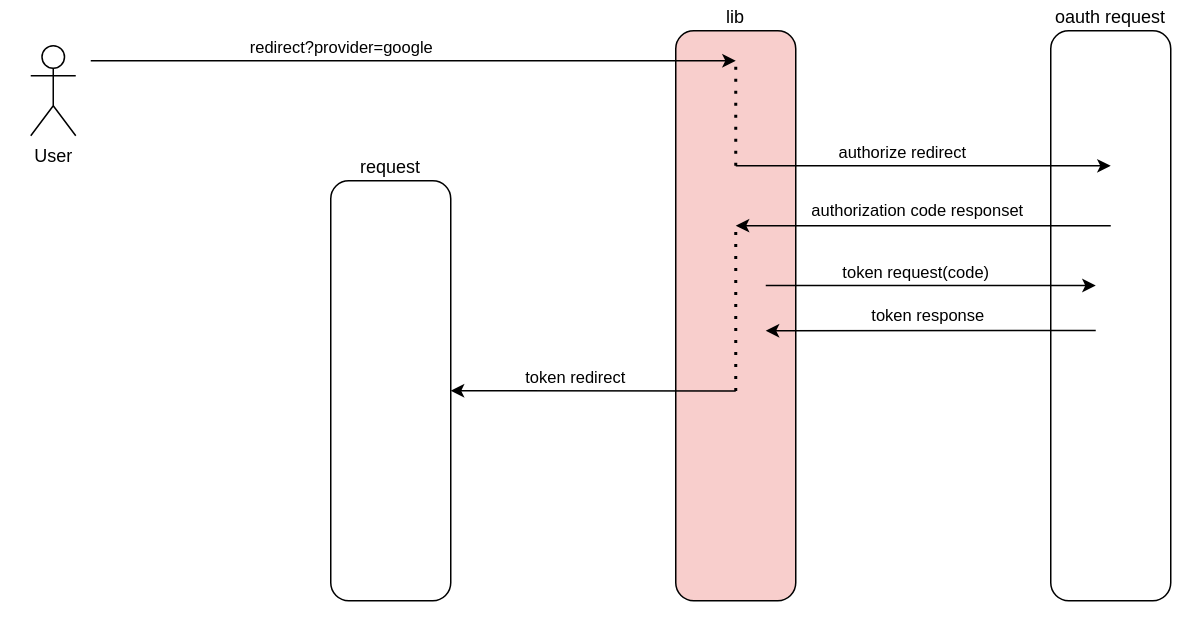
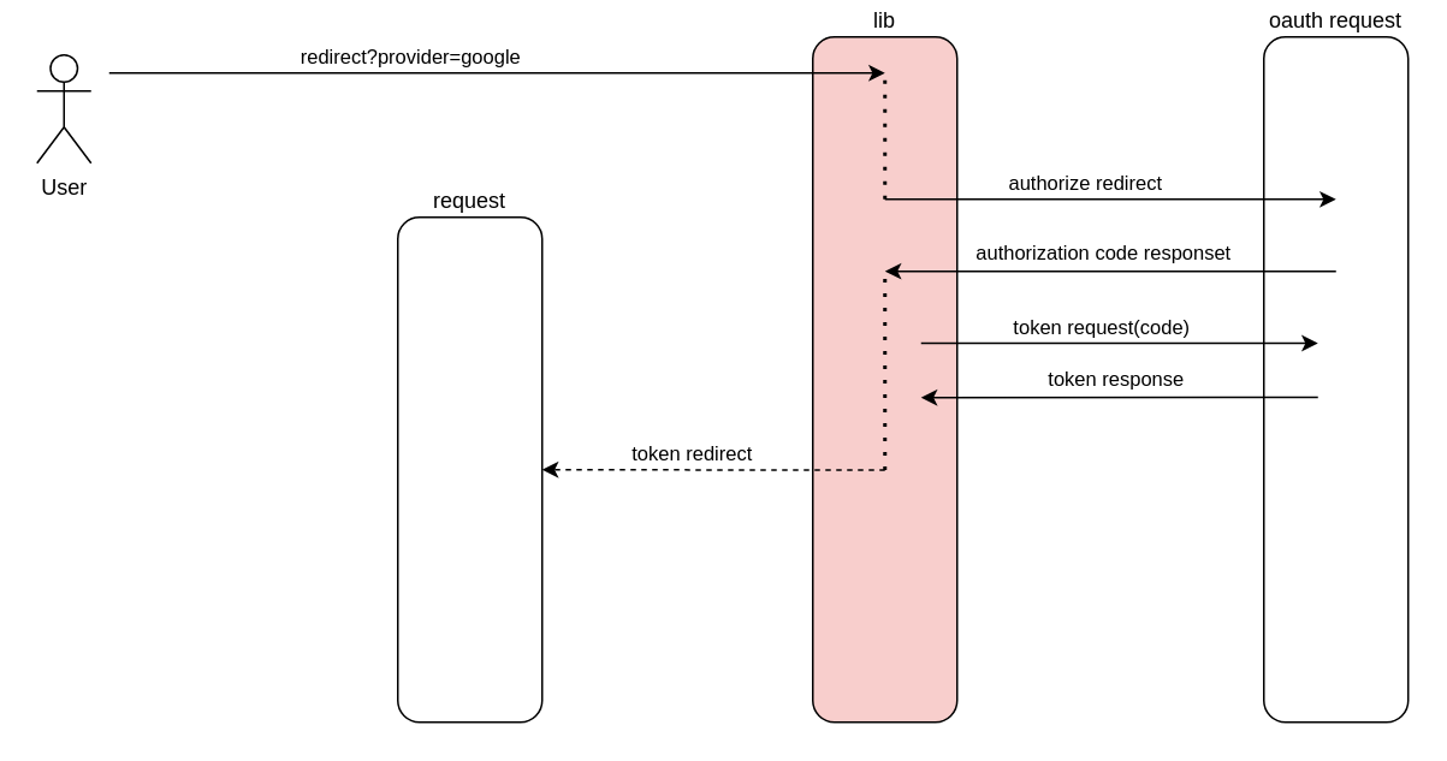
  <mxCell id="0" />
  <mxCell id="1" parent="0" />
  <mxCell id="2" value="request&lt;br&gt;" style="rounded=1;whiteSpace=wrap;html=1;verticalAlign=bottom;labelPosition=center;verticalLabelPosition=top;align=center;" parent="1" vertex="1"><mxGeometry x="220" y="120" width="80" height="280" as="geometry" /></mxCell>
  <mxCell id="3" value="lib" style="rounded=1;whiteSpace=wrap;html=1;verticalAlign=bottom;labelPosition=center;verticalLabelPosition=top;align=center;fillColor=#f8cecc;" parent="1" vertex="1"><mxGeometry x="450" y="20" width="80" height="380" as="geometry" /></mxCell>
  <mxCell id="4" value="oauth request&lt;br&gt;" style="rounded=1;whiteSpace=wrap;html=1;verticalAlign=bottom;labelPosition=center;verticalLabelPosition=top;align=center;" parent="1" vertex="1"><mxGeometry x="700" y="20" width="80" height="380" as="geometry" /></mxCell>
  <mxCell id="5" value="User" style="shape=umlActor;verticalLabelPosition=bottom;verticalAlign=top;html=1;outlineConnect=0;" parent="1" vertex="1"><mxGeometry x="20" y="30" width="30" height="60" as="geometry" /></mxCell>
  <mxCell id="6" value="" style="endArrow=classic;html=1;rounded=0;" parent="1" edge="1"><mxGeometry width="50" height="50" relative="1" as="geometry"><mxPoint x="60" y="40" as="sourcePoint" /><mxPoint x="490" y="40" as="targetPoint" /></mxGeometry></mxCell>
  <mxCell id="7" value="redirect?provider=google&lt;br&gt;" style="edgeLabel;html=1;align=center;verticalAlign=middle;resizable=0;points=[];" parent="6" vertex="1" connectable="0"><mxGeometry x="-0.227" y="-1" relative="1" as="geometry"><mxPoint y="-11" as="offset" /></mxGeometry></mxCell>
  <mxCell id="8" value="" style="endArrow=classic;html=1;rounded=0;entryX=0.5;entryY=0.237;entryDx=0;entryDy=0;entryPerimeter=0;" parent="1" target="4" edge="1"><mxGeometry width="50" height="50" relative="1" as="geometry"><mxPoint x="490" y="110" as="sourcePoint" /><mxPoint x="420" y="310" as="targetPoint" /></mxGeometry></mxCell>
  <mxCell id="9" value="authorize redirect" style="edgeLabel;html=1;align=center;verticalAlign=middle;resizable=0;points=[];" parent="8" vertex="1" connectable="0"><mxGeometry x="-0.579" y="1" relative="1" as="geometry"><mxPoint x="57" y="-9" as="offset" /></mxGeometry></mxCell>
  <mxCell id="10" value="" style="endArrow=none;dashed=1;html=1;dashPattern=1 3;strokeWidth=2;rounded=0;exitX=0.5;exitY=0.237;exitDx=0;exitDy=0;exitPerimeter=0;" parent="1" edge="1" source="3"><mxGeometry width="50" height="50" relative="1" as="geometry"><mxPoint x="260" y="110" as="sourcePoint" /><mxPoint x="490" y="40" as="targetPoint" /></mxGeometry></mxCell>
  <mxCell id="11" value="" style="endArrow=classic;html=1;rounded=0;entryX=0.5;entryY=0.342;entryDx=0;entryDy=0;entryPerimeter=0;exitX=0.5;exitY=0.342;exitDx=0;exitDy=0;exitPerimeter=0;" parent="1" source="4" target="3" edge="1"><mxGeometry width="50" height="50" relative="1" as="geometry"><mxPoint x="370" y="360" as="sourcePoint" /><mxPoint x="420" y="310" as="targetPoint" /></mxGeometry></mxCell>
  <mxCell id="12" value="authorization code responset" style="edgeLabel;html=1;align=center;verticalAlign=middle;resizable=0;points=[];" parent="11" vertex="1" connectable="0"><mxGeometry x="0.272" relative="1" as="geometry"><mxPoint x="29" y="-10" as="offset" /></mxGeometry></mxCell>
  <mxCell id="13" value="" style="endArrow=classic;html=1;rounded=0;entryX=0.375;entryY=0.447;entryDx=0;entryDy=0;entryPerimeter=0;exitX=0.75;exitY=0.447;exitDx=0;exitDy=0;exitPerimeter=0;" parent="1" source="3" target="4" edge="1"><mxGeometry width="50" height="50" relative="1" as="geometry"><mxPoint x="520" y="210" as="sourcePoint" /><mxPoint x="740" y="209.5" as="targetPoint" /></mxGeometry></mxCell>
  <mxCell id="14" value="token request(code)" style="edgeLabel;html=1;align=center;verticalAlign=middle;resizable=0;points=[];" parent="13" vertex="1" connectable="0"><mxGeometry x="-0.104" y="-1" relative="1" as="geometry"><mxPoint y="-10" as="offset" /></mxGeometry></mxCell>
  <mxCell id="15" value="" style="endArrow=classic;html=1;rounded=0;exitX=0.375;exitY=0.526;exitDx=0;exitDy=0;exitPerimeter=0;" parent="1" source="4" edge="1"><mxGeometry width="50" height="50" relative="1" as="geometry"><mxPoint x="370" y="360" as="sourcePoint" /><mxPoint x="510" y="220" as="targetPoint" /></mxGeometry></mxCell>
  <mxCell id="16" value="token response" style="edgeLabel;html=1;align=center;verticalAlign=middle;resizable=0;points=[];" parent="15" vertex="1" connectable="0"><mxGeometry x="0.144" y="1" relative="1" as="geometry"><mxPoint x="13" y="-11" as="offset" /></mxGeometry></mxCell>
- <mxCell id="17" value="" style="endArrow=classic;html=1;rounded=0;exitX=0.5;exitY=0.632;exitDx=0;exitDy=0;exitPerimeter=0;" parent="1" source="3" target="2" edge="1"><mxGeometry width="50" height="50" relative="1" as="geometry"><mxPoint x="370" y="350" as="sourcePoint" /><mxPoint x="420" y="300" as="targetPoint" /></mxGeometry></mxCell>
+ <mxCell id="17" value="" style="endArrow=classic;html=1;rounded=0;exitX=0.5;exitY=0.632;exitDx=0;exitDy=0;exitPerimeter=0;dashed=1;" parent="1" source="3" target="2" edge="1"><mxGeometry width="50" height="50" relative="1" as="geometry"><mxPoint x="370" y="350" as="sourcePoint" /><mxPoint x="420" y="300" as="targetPoint" /></mxGeometry></mxCell>
  <mxCell id="18" value="token redirect" style="edgeLabel;html=1;align=center;verticalAlign=middle;resizable=0;points=[];" parent="17" vertex="1" connectable="0"><mxGeometry x="0.13" y="3" relative="1" as="geometry"><mxPoint y="-13" as="offset" /></mxGeometry></mxCell>
  <mxCell id="19" value="" style="endArrow=none;dashed=1;html=1;dashPattern=1 3;strokeWidth=2;rounded=0;entryX=0.5;entryY=0.342;entryDx=0;entryDy=0;entryPerimeter=0;exitX=0.5;exitY=0.632;exitDx=0;exitDy=0;exitPerimeter=0;" parent="1" source="3" target="3" edge="1"><mxGeometry width="50" height="50" relative="1" as="geometry"><mxPoint x="370" y="350" as="sourcePoint" /><mxPoint x="500" y="150" as="targetPoint" /></mxGeometry></mxCell>
